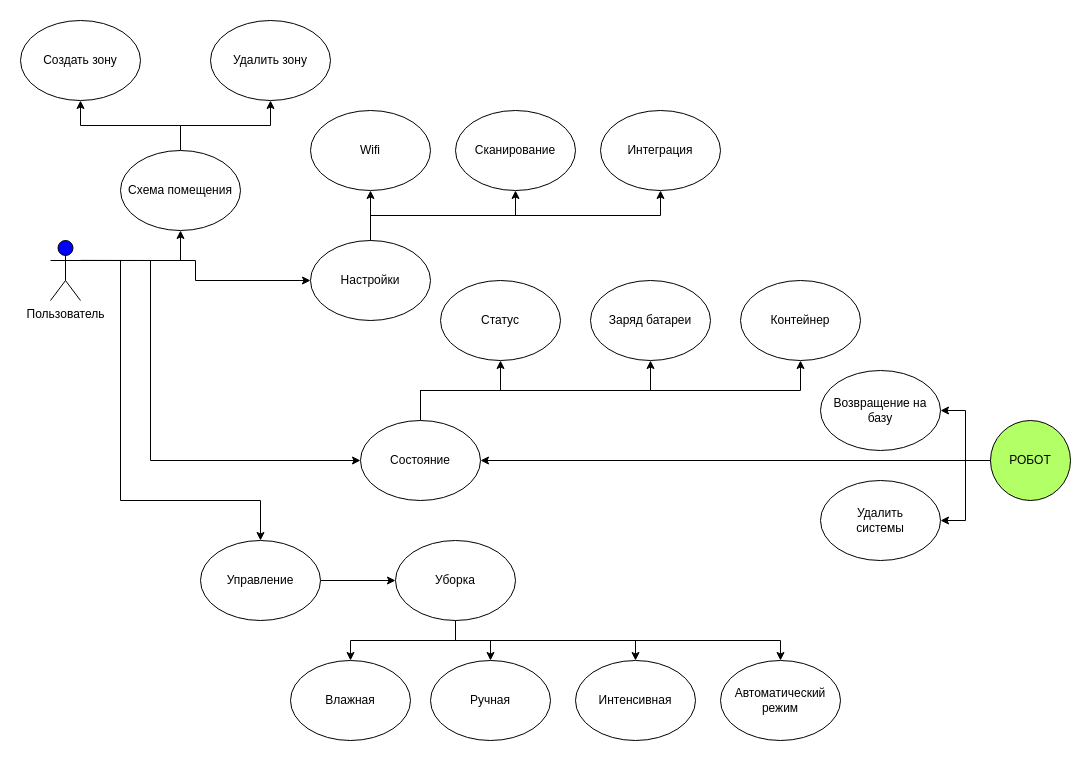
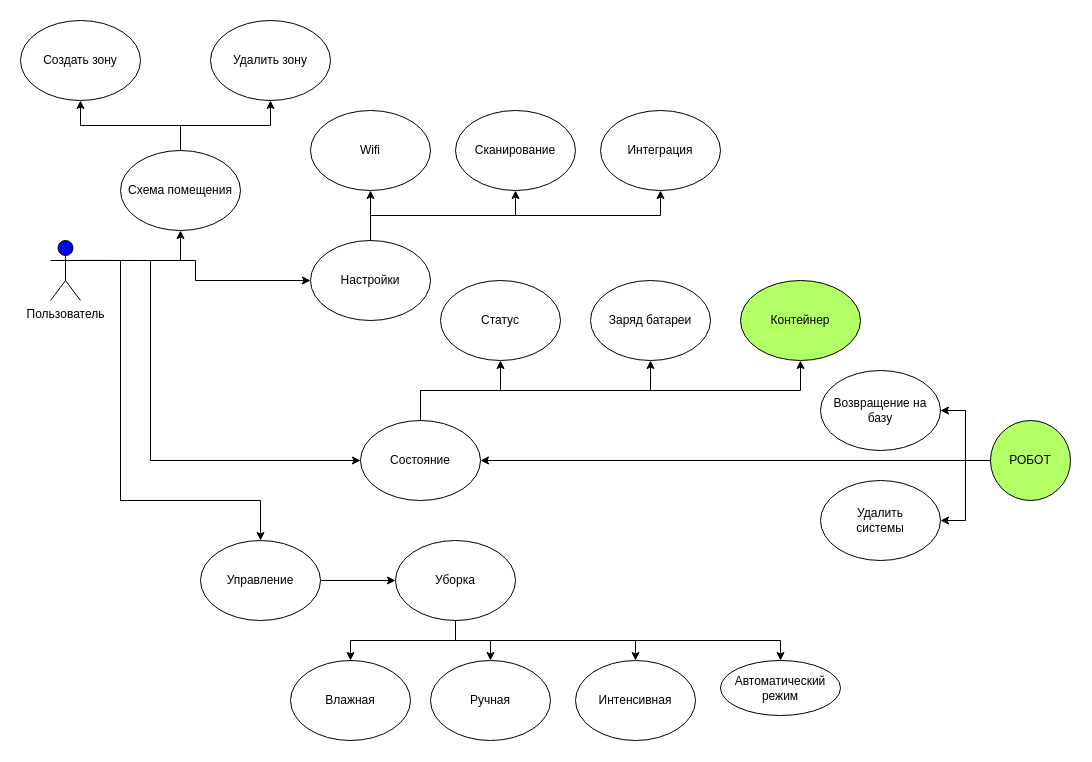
  <mxCell id="0" />
  <mxCell id="1" parent="0" />
  <mxCell id="2" style="edgeStyle=orthogonalEdgeStyle;rounded=0;orthogonalLoop=1;jettySize=auto;html=1;exitX=1;exitY=0.333;exitDx=0;exitDy=0;exitPerimeter=0;entryX=0.5;entryY=1;entryDx=0;entryDy=0;" edge="1" parent="1" source="6" target="9"><mxGeometry relative="1" as="geometry"><Array as="points"><mxPoint x="180" y="260" /></Array></mxGeometry></mxCell>
  <mxCell id="3" style="edgeStyle=orthogonalEdgeStyle;rounded=0;orthogonalLoop=1;jettySize=auto;html=1;exitX=1;exitY=0.333;exitDx=0;exitDy=0;exitPerimeter=0;" edge="1" parent="1" source="6" target="15"><mxGeometry relative="1" as="geometry" /></mxCell>
  <mxCell id="4" style="edgeStyle=orthogonalEdgeStyle;rounded=0;orthogonalLoop=1;jettySize=auto;html=1;exitX=1;exitY=0.333;exitDx=0;exitDy=0;exitPerimeter=0;entryX=0;entryY=0.5;entryDx=0;entryDy=0;" edge="1" parent="1" source="6" target="22"><mxGeometry relative="1" as="geometry"><Array as="points"><mxPoint x="150" y="260" /><mxPoint x="150" y="460" /></Array></mxGeometry></mxCell>
  <mxCell id="5" style="edgeStyle=orthogonalEdgeStyle;rounded=0;orthogonalLoop=1;jettySize=auto;html=1;exitX=1;exitY=0.333;exitDx=0;exitDy=0;exitPerimeter=0;entryX=0.5;entryY=0;entryDx=0;entryDy=0;" edge="1" parent="1" source="6" target="27"><mxGeometry relative="1" as="geometry"><Array as="points"><mxPoint x="120" y="260" /><mxPoint x="120" y="500" /><mxPoint x="260" y="500" /></Array></mxGeometry></mxCell>
  <mxCell id="6" value="Пользователь" style="shape=umlActor;verticalLabelPosition=bottom;verticalAlign=top;html=1;outlineConnect=0;fillColor=#0000FF;" vertex="1" parent="1"><mxGeometry x="50" y="240" width="30" height="60" as="geometry" /></mxCell>
  <mxCell id="7" style="edgeStyle=orthogonalEdgeStyle;rounded=0;orthogonalLoop=1;jettySize=auto;html=1;exitX=0.5;exitY=0;exitDx=0;exitDy=0;entryX=0.5;entryY=1;entryDx=0;entryDy=0;" edge="1" parent="1" source="9" target="10"><mxGeometry relative="1" as="geometry" /></mxCell>
  <mxCell id="8" style="edgeStyle=orthogonalEdgeStyle;rounded=0;orthogonalLoop=1;jettySize=auto;html=1;exitX=0.5;exitY=0;exitDx=0;exitDy=0;entryX=0.5;entryY=1;entryDx=0;entryDy=0;" edge="1" parent="1" source="9" target="11"><mxGeometry relative="1" as="geometry" /></mxCell>
  <mxCell id="9" value="Схема помещения" style="ellipse;whiteSpace=wrap;html=1;" vertex="1" parent="1"><mxGeometry x="120" y="150" width="120" height="80" as="geometry" /></mxCell>
  <mxCell id="10" value="Создать зону" style="ellipse;whiteSpace=wrap;html=1;" vertex="1" parent="1"><mxGeometry x="20" y="20" width="120" height="80" as="geometry" /></mxCell>
  <mxCell id="11" value="Удалить зону" style="ellipse;whiteSpace=wrap;html=1;" vertex="1" parent="1"><mxGeometry x="210" y="20" width="120" height="80" as="geometry" /></mxCell>
  <mxCell id="12" style="edgeStyle=orthogonalEdgeStyle;rounded=0;orthogonalLoop=1;jettySize=auto;html=1;exitX=0.5;exitY=0;exitDx=0;exitDy=0;entryX=0.5;entryY=1;entryDx=0;entryDy=0;" edge="1" parent="1" source="15" target="16"><mxGeometry relative="1" as="geometry" /></mxCell>
  <mxCell id="13" style="edgeStyle=orthogonalEdgeStyle;rounded=0;orthogonalLoop=1;jettySize=auto;html=1;exitX=0.5;exitY=0;exitDx=0;exitDy=0;entryX=0.5;entryY=1;entryDx=0;entryDy=0;" edge="1" parent="1" source="15" target="17"><mxGeometry relative="1" as="geometry" /></mxCell>
  <mxCell id="14" style="edgeStyle=orthogonalEdgeStyle;rounded=0;orthogonalLoop=1;jettySize=auto;html=1;exitX=0.5;exitY=0;exitDx=0;exitDy=0;entryX=0.5;entryY=1;entryDx=0;entryDy=0;" edge="1" parent="1" source="15" target="18"><mxGeometry relative="1" as="geometry" /></mxCell>
  <mxCell id="15" value="Настройки" style="ellipse;whiteSpace=wrap;html=1;" vertex="1" parent="1"><mxGeometry x="310" y="240" width="120" height="80" as="geometry" /></mxCell>
  <mxCell id="16" value="Wifi" style="ellipse;whiteSpace=wrap;html=1;" vertex="1" parent="1"><mxGeometry x="310" y="110" width="120" height="80" as="geometry" /></mxCell>
  <mxCell id="17" value="Сканирование" style="ellipse;whiteSpace=wrap;html=1;" vertex="1" parent="1"><mxGeometry x="455" y="110" width="120" height="80" as="geometry" /></mxCell>
  <mxCell id="18" value="Интеграция" style="ellipse;whiteSpace=wrap;html=1;" vertex="1" parent="1"><mxGeometry x="600" y="110" width="120" height="80" as="geometry" /></mxCell>
  <mxCell id="19" style="edgeStyle=orthogonalEdgeStyle;rounded=0;orthogonalLoop=1;jettySize=auto;html=1;exitX=0.5;exitY=0;exitDx=0;exitDy=0;entryX=0.5;entryY=1;entryDx=0;entryDy=0;" edge="1" parent="1" source="22" target="23"><mxGeometry relative="1" as="geometry" /></mxCell>
  <mxCell id="20" style="edgeStyle=orthogonalEdgeStyle;rounded=0;orthogonalLoop=1;jettySize=auto;html=1;exitX=0.5;exitY=0;exitDx=0;exitDy=0;entryX=0.5;entryY=1;entryDx=0;entryDy=0;" edge="1" parent="1" source="22" target="24"><mxGeometry relative="1" as="geometry" /></mxCell>
  <mxCell id="21" style="edgeStyle=orthogonalEdgeStyle;rounded=0;orthogonalLoop=1;jettySize=auto;html=1;exitX=0.5;exitY=0;exitDx=0;exitDy=0;entryX=0.5;entryY=1;entryDx=0;entryDy=0;" edge="1" parent="1" source="22" target="25"><mxGeometry relative="1" as="geometry" /></mxCell>
  <mxCell id="22" value="Состояние" style="ellipse;whiteSpace=wrap;html=1;" vertex="1" parent="1"><mxGeometry x="360" y="420" width="120" height="80" as="geometry" /></mxCell>
  <mxCell id="23" value="Статус" style="ellipse;whiteSpace=wrap;html=1;" vertex="1" parent="1"><mxGeometry x="440" y="280" width="120" height="80" as="geometry" /></mxCell>
  <mxCell id="24" value="Заряд батареи" style="ellipse;whiteSpace=wrap;html=1;" vertex="1" parent="1"><mxGeometry x="590" y="280" width="120" height="80" as="geometry" /></mxCell>
- <mxCell id="25" value="Контейнер" style="ellipse;whiteSpace=wrap;html=1;" vertex="1" parent="1"><mxGeometry x="740" y="280" width="120" height="80" as="geometry" /></mxCell>
+ <mxCell id="25" value="Контейнер" style="ellipse;whiteSpace=wrap;html=1;fillColor=#b3ff66;" vertex="1" parent="1"><mxGeometry x="740" y="280" width="120" height="80" as="geometry" /></mxCell>
  <mxCell id="26" style="edgeStyle=orthogonalEdgeStyle;rounded=0;orthogonalLoop=1;jettySize=auto;html=1;exitX=1;exitY=0.5;exitDx=0;exitDy=0;entryX=0;entryY=0.5;entryDx=0;entryDy=0;" edge="1" parent="1" source="27" target="32"><mxGeometry relative="1" as="geometry" /></mxCell>
  <mxCell id="27" value="Управление" style="ellipse;whiteSpace=wrap;html=1;" vertex="1" parent="1"><mxGeometry x="200" y="540" width="120" height="80" as="geometry" /></mxCell>
  <mxCell id="28" style="edgeStyle=orthogonalEdgeStyle;rounded=0;orthogonalLoop=1;jettySize=auto;html=1;exitX=0.5;exitY=1;exitDx=0;exitDy=0;entryX=0.5;entryY=0;entryDx=0;entryDy=0;" edge="1" parent="1" source="32" target="33"><mxGeometry relative="1" as="geometry" /></mxCell>
  <mxCell id="29" style="edgeStyle=orthogonalEdgeStyle;rounded=0;orthogonalLoop=1;jettySize=auto;html=1;exitX=0.5;exitY=1;exitDx=0;exitDy=0;entryX=0.5;entryY=0;entryDx=0;entryDy=0;" edge="1" parent="1" source="32" target="34"><mxGeometry relative="1" as="geometry" /></mxCell>
  <mxCell id="30" style="edgeStyle=orthogonalEdgeStyle;rounded=0;orthogonalLoop=1;jettySize=auto;html=1;exitX=0.5;exitY=1;exitDx=0;exitDy=0;entryX=0.5;entryY=0;entryDx=0;entryDy=0;" edge="1" parent="1" source="32" target="35"><mxGeometry relative="1" as="geometry" /></mxCell>
  <mxCell id="31" style="edgeStyle=orthogonalEdgeStyle;rounded=0;orthogonalLoop=1;jettySize=auto;html=1;exitX=0.5;exitY=1;exitDx=0;exitDy=0;" edge="1" parent="1" source="32" target="36"><mxGeometry relative="1" as="geometry" /></mxCell>
  <mxCell id="32" value="Уборка" style="ellipse;whiteSpace=wrap;html=1;" vertex="1" parent="1"><mxGeometry x="395" y="540" width="120" height="80" as="geometry" /></mxCell>
  <mxCell id="33" value="Влажная" style="ellipse;whiteSpace=wrap;html=1;" vertex="1" parent="1"><mxGeometry x="290" y="660" width="120" height="80" as="geometry" /></mxCell>
  <mxCell id="34" value="Ручная" style="ellipse;whiteSpace=wrap;html=1;" vertex="1" parent="1"><mxGeometry x="430" y="660" width="120" height="80" as="geometry" /></mxCell>
  <mxCell id="35" value="Интенсивная" style="ellipse;whiteSpace=wrap;html=1;" vertex="1" parent="1"><mxGeometry x="575" y="660" width="120" height="80" as="geometry" /></mxCell>
- <mxCell id="36" value="Автоматический режим" style="ellipse;whiteSpace=wrap;html=1;" vertex="1" parent="1"><mxGeometry x="720" y="660" width="120" height="80" as="geometry" /></mxCell>
+ <mxCell id="36" value="Автоматический режим" style="ellipse;whiteSpace=wrap;html=1;" vertex="1" parent="1"><mxGeometry x="720" y="660" width="120" height="55" as="geometry" /></mxCell>
  <mxCell id="37" style="edgeStyle=orthogonalEdgeStyle;rounded=0;orthogonalLoop=1;jettySize=auto;html=1;exitX=0;exitY=0.5;exitDx=0;exitDy=0;entryX=1;entryY=0.5;entryDx=0;entryDy=0;" edge="1" parent="1" source="40" target="41"><mxGeometry relative="1" as="geometry" /></mxCell>
  <mxCell id="38" style="edgeStyle=orthogonalEdgeStyle;rounded=0;orthogonalLoop=1;jettySize=auto;html=1;exitX=0;exitY=0.5;exitDx=0;exitDy=0;entryX=1;entryY=0.5;entryDx=0;entryDy=0;" edge="1" parent="1" source="40" target="42"><mxGeometry relative="1" as="geometry" /></mxCell>
  <mxCell id="39" style="edgeStyle=orthogonalEdgeStyle;rounded=0;orthogonalLoop=1;jettySize=auto;html=1;exitX=0;exitY=0.5;exitDx=0;exitDy=0;entryX=1;entryY=0.5;entryDx=0;entryDy=0;" edge="1" parent="1" source="40" target="22"><mxGeometry relative="1" as="geometry" /></mxCell>
  <mxCell id="40" value="РОБОТ" style="ellipse;whiteSpace=wrap;html=1;aspect=fixed;fillColor=#B3FF66;" vertex="1" parent="1"><mxGeometry x="990" y="420" width="80" height="80" as="geometry" /></mxCell>
  <mxCell id="41" value="Возвращение на базу" style="ellipse;whiteSpace=wrap;html=1;" vertex="1" parent="1"><mxGeometry x="820" y="370" width="120" height="80" as="geometry" /></mxCell>
  <mxCell id="42" value="Удалить&lt;br&gt;системы" style="ellipse;whiteSpace=wrap;html=1;" vertex="1" parent="1"><mxGeometry x="820" y="480" width="120" height="80" as="geometry" /></mxCell>
